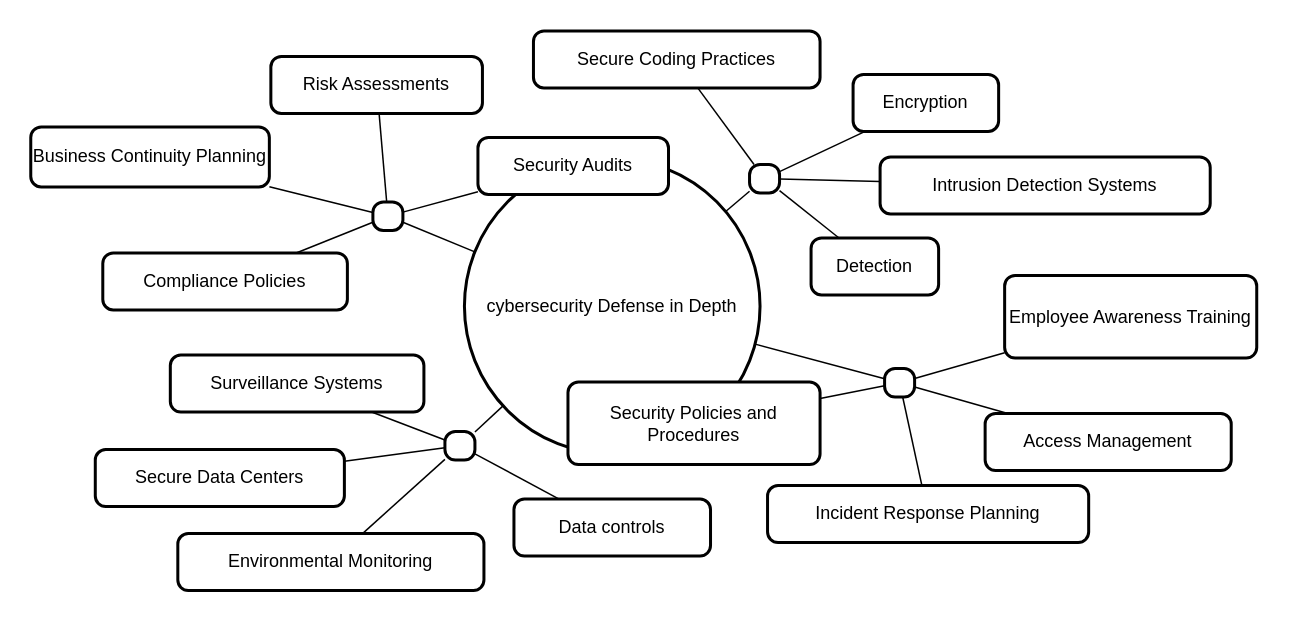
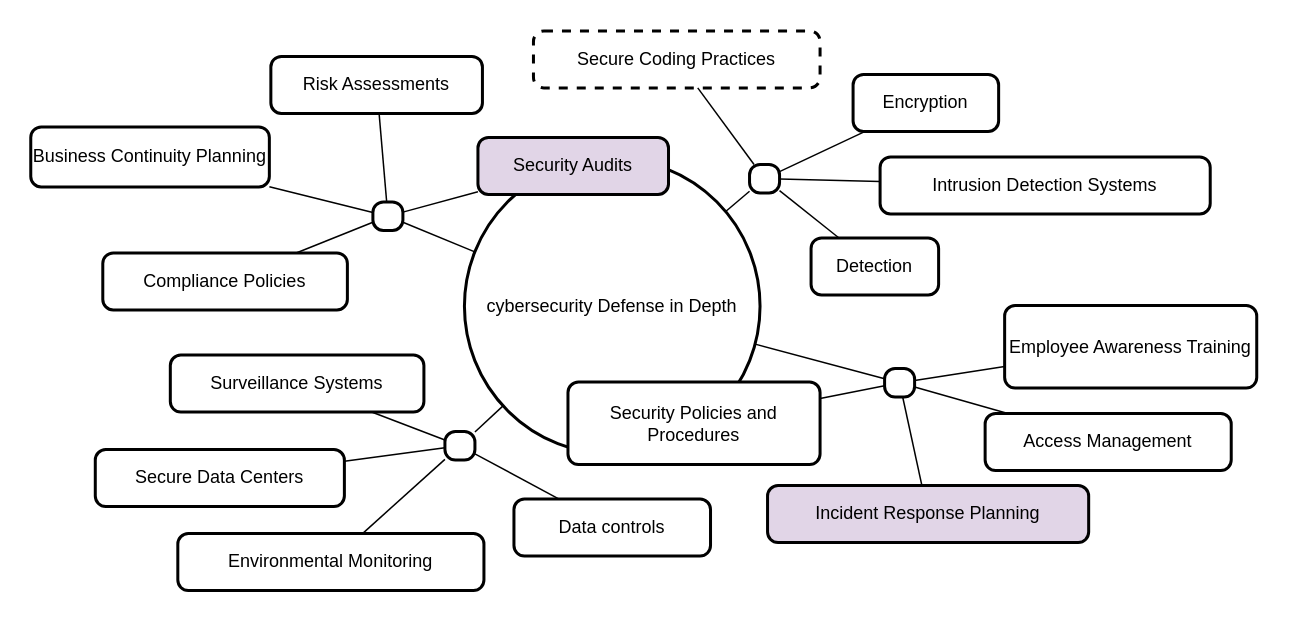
  <mxCell id="0" />
  <mxCell id="1" parent="0" />
  <mxCell id="2" value="cybersecurity Defense in Depth" style="ellipse;aspect=fixed;strokeWidth=2;whiteSpace=wrap;" vertex="1" parent="1"><mxGeometry x="309" y="105" width="197" height="197" as="geometry" /></mxCell>
  <mxCell id="3" value="" style="rounded=1;absoluteArcSize=1;arcSize=14;whiteSpace=wrap;strokeWidth=2;" vertex="1" parent="1"><mxGeometry x="499" y="109" width="20" height="19" as="geometry" /></mxCell>
  <mxCell id="4" value="Detection" style="rounded=1;absoluteArcSize=1;arcSize=14;whiteSpace=wrap;strokeWidth=2;" vertex="1" parent="1"><mxGeometry x="540" y="158" width="85" height="38" as="geometry" /></mxCell>
  <mxCell id="5" value="Intrusion Detection Systems" style="rounded=1;absoluteArcSize=1;arcSize=14;whiteSpace=wrap;strokeWidth=2;" vertex="1" parent="1"><mxGeometry x="586" y="104" width="220" height="38" as="geometry" /></mxCell>
- <mxCell id="6" value="Secure Coding Practices" style="rounded=1;absoluteArcSize=1;arcSize=14;whiteSpace=wrap;strokeWidth=2;" vertex="1" parent="1"><mxGeometry x="355" y="20" width="191" height="38" as="geometry" /></mxCell>
+ <mxCell id="6" value="Secure Coding Practices" style="rounded=1;absoluteArcSize=1;arcSize=14;whiteSpace=wrap;strokeWidth=2;dashed=1;" vertex="1" parent="1"><mxGeometry x="355" y="20" width="191" height="38" as="geometry" /></mxCell>
  <mxCell id="7" value="Encryption" style="rounded=1;absoluteArcSize=1;arcSize=14;whiteSpace=wrap;strokeWidth=2;" vertex="1" parent="1"><mxGeometry x="568" y="49" width="97" height="38" as="geometry" /></mxCell>
  <mxCell id="8" value="" style="rounded=1;absoluteArcSize=1;arcSize=14;whiteSpace=wrap;strokeWidth=2;" vertex="1" parent="1"><mxGeometry x="589" y="245" width="20" height="19" as="geometry" /></mxCell>
  <mxCell id="9" value="Security Policies and Procedures" style="rounded=1;absoluteArcSize=1;arcSize=14;whiteSpace=wrap;strokeWidth=2;" vertex="1" parent="1"><mxGeometry x="378" y="254" width="168" height="55" as="geometry" /></mxCell>
- <mxCell id="10" value="Employee Awareness Training" style="rounded=1;absoluteArcSize=1;arcSize=14;whiteSpace=wrap;strokeWidth=2;" vertex="1" parent="1"><mxGeometry x="669" y="183" width="168" height="55" as="geometry" /></mxCell>
- <mxCell id="11" value="Incident Response Planning" style="rounded=1;absoluteArcSize=1;arcSize=14;whiteSpace=wrap;strokeWidth=2;" vertex="1" parent="1"><mxGeometry x="511" y="323" width="214" height="38" as="geometry" /></mxCell>
+ <mxCell id="10" value="Employee Awareness Training" style="rounded=1;absoluteArcSize=1;arcSize=14;whiteSpace=wrap;strokeWidth=2;" vertex="1" parent="1"><mxGeometry x="669" y="203" width="168" height="55" as="geometry" /></mxCell>
+ <mxCell id="11" value="Incident Response Planning" style="rounded=1;absoluteArcSize=1;arcSize=14;whiteSpace=wrap;strokeWidth=2;fillColor=#e1d5e7;" vertex="1" parent="1"><mxGeometry x="511" y="323" width="214" height="38" as="geometry" /></mxCell>
  <mxCell id="12" value="Access Management" style="rounded=1;absoluteArcSize=1;arcSize=14;whiteSpace=wrap;strokeWidth=2;" vertex="1" parent="1"><mxGeometry x="656" y="275" width="164" height="38" as="geometry" /></mxCell>
  <mxCell id="13" value="" style="rounded=1;absoluteArcSize=1;arcSize=14;whiteSpace=wrap;strokeWidth=2;" vertex="1" parent="1"><mxGeometry x="296" y="287" width="20" height="19" as="geometry" /></mxCell>
  <mxCell id="14" value="Surveillance Systems" style="rounded=1;absoluteArcSize=1;arcSize=14;whiteSpace=wrap;strokeWidth=2;" vertex="1" parent="1"><mxGeometry x="113" y="236" width="169" height="38" as="geometry" /></mxCell>
  <mxCell id="15" value="Secure Data Centers" style="rounded=1;absoluteArcSize=1;arcSize=14;whiteSpace=wrap;strokeWidth=2;" vertex="1" parent="1"><mxGeometry x="63" y="299" width="166" height="38" as="geometry" /></mxCell>
  <mxCell id="16" value="Data controls" style="rounded=1;absoluteArcSize=1;arcSize=14;whiteSpace=wrap;strokeWidth=2;" vertex="1" parent="1"><mxGeometry x="342" y="332" width="131" height="38" as="geometry" /></mxCell>
  <mxCell id="17" value="Environmental Monitoring" style="rounded=1;absoluteArcSize=1;arcSize=14;whiteSpace=wrap;strokeWidth=2;" vertex="1" parent="1"><mxGeometry x="118" y="355" width="204" height="38" as="geometry" /></mxCell>
  <mxCell id="18" value="" style="rounded=1;absoluteArcSize=1;arcSize=14;whiteSpace=wrap;strokeWidth=2;" vertex="1" parent="1"><mxGeometry x="248" y="134" width="20" height="19" as="geometry" /></mxCell>
  <mxCell id="19" value="Risk Assessments" style="rounded=1;absoluteArcSize=1;arcSize=14;whiteSpace=wrap;strokeWidth=2;" vertex="1" parent="1"><mxGeometry x="180" y="37" width="141" height="38" as="geometry" /></mxCell>
- <mxCell id="20" value="Security Audits" style="rounded=1;absoluteArcSize=1;arcSize=14;whiteSpace=wrap;strokeWidth=2;" vertex="1" parent="1"><mxGeometry x="318" y="91" width="127" height="38" as="geometry" /></mxCell>
+ <mxCell id="20" value="Security Audits" style="rounded=1;absoluteArcSize=1;arcSize=14;whiteSpace=wrap;strokeWidth=2;fillColor=#e1d5e7;" vertex="1" parent="1"><mxGeometry x="318" y="91" width="127" height="38" as="geometry" /></mxCell>
  <mxCell id="21" value="Compliance Policies" style="rounded=1;absoluteArcSize=1;arcSize=14;whiteSpace=wrap;strokeWidth=2;" vertex="1" parent="1"><mxGeometry x="68" y="168" width="163" height="38" as="geometry" /></mxCell>
  <mxCell id="22" value="Business Continuity Planning" style="rounded=1;absoluteArcSize=1;arcSize=14;whiteSpace=wrap;strokeWidth=2;" vertex="1" parent="1"><mxGeometry x="20" y="84" width="159" height="40" as="geometry" /></mxCell>
  <mxCell id="23" style="endArrow=none" edge="1" parent="1" source="2" target="3"><mxGeometry relative="1" as="geometry" /></mxCell>
  <mxCell id="24" style="endArrow=none" edge="1" parent="1" source="2" target="8"><mxGeometry relative="1" as="geometry" /></mxCell>
  <mxCell id="25" style="endArrow=none" edge="1" parent="1" source="2" target="13"><mxGeometry relative="1" as="geometry" /></mxCell>
  <mxCell id="26" style="endArrow=none" edge="1" parent="1" source="2" target="18"><mxGeometry relative="1" as="geometry" /></mxCell>
  <mxCell id="27" style="endArrow=none" edge="1" parent="1" source="3" target="4"><mxGeometry relative="1" as="geometry" /></mxCell>
  <mxCell id="28" style="endArrow=none" edge="1" parent="1" source="3" target="5"><mxGeometry relative="1" as="geometry" /></mxCell>
  <mxCell id="29" style="endArrow=none" edge="1" parent="1" source="3" target="6"><mxGeometry relative="1" as="geometry" /></mxCell>
  <mxCell id="30" style="endArrow=none" edge="1" parent="1" source="3" target="7"><mxGeometry relative="1" as="geometry" /></mxCell>
  <mxCell id="31" style="endArrow=none" edge="1" parent="1" source="8" target="9"><mxGeometry relative="1" as="geometry" /></mxCell>
  <mxCell id="32" style="endArrow=none" edge="1" parent="1" source="8" target="10"><mxGeometry relative="1" as="geometry" /></mxCell>
  <mxCell id="33" style="endArrow=none" edge="1" parent="1" source="8" target="11"><mxGeometry relative="1" as="geometry" /></mxCell>
  <mxCell id="34" style="endArrow=none" edge="1" parent="1" source="8" target="12"><mxGeometry relative="1" as="geometry" /></mxCell>
  <mxCell id="35" style="endArrow=none" edge="1" parent="1" source="13" target="14"><mxGeometry relative="1" as="geometry" /></mxCell>
  <mxCell id="36" style="endArrow=none" edge="1" parent="1" source="13" target="15"><mxGeometry relative="1" as="geometry" /></mxCell>
  <mxCell id="37" style="endArrow=none" edge="1" parent="1" source="13" target="16"><mxGeometry relative="1" as="geometry" /></mxCell>
  <mxCell id="38" style="endArrow=none" edge="1" parent="1" source="13" target="17"><mxGeometry relative="1" as="geometry" /></mxCell>
  <mxCell id="39" style="endArrow=none" edge="1" parent="1" source="18" target="19"><mxGeometry relative="1" as="geometry" /></mxCell>
  <mxCell id="40" style="endArrow=none" edge="1" parent="1" source="18" target="20"><mxGeometry relative="1" as="geometry" /></mxCell>
  <mxCell id="41" style="endArrow=none" edge="1" parent="1" source="18" target="21"><mxGeometry relative="1" as="geometry" /></mxCell>
  <mxCell id="42" style="endArrow=none" edge="1" parent="1" source="18" target="22"><mxGeometry relative="1" as="geometry" /></mxCell>
